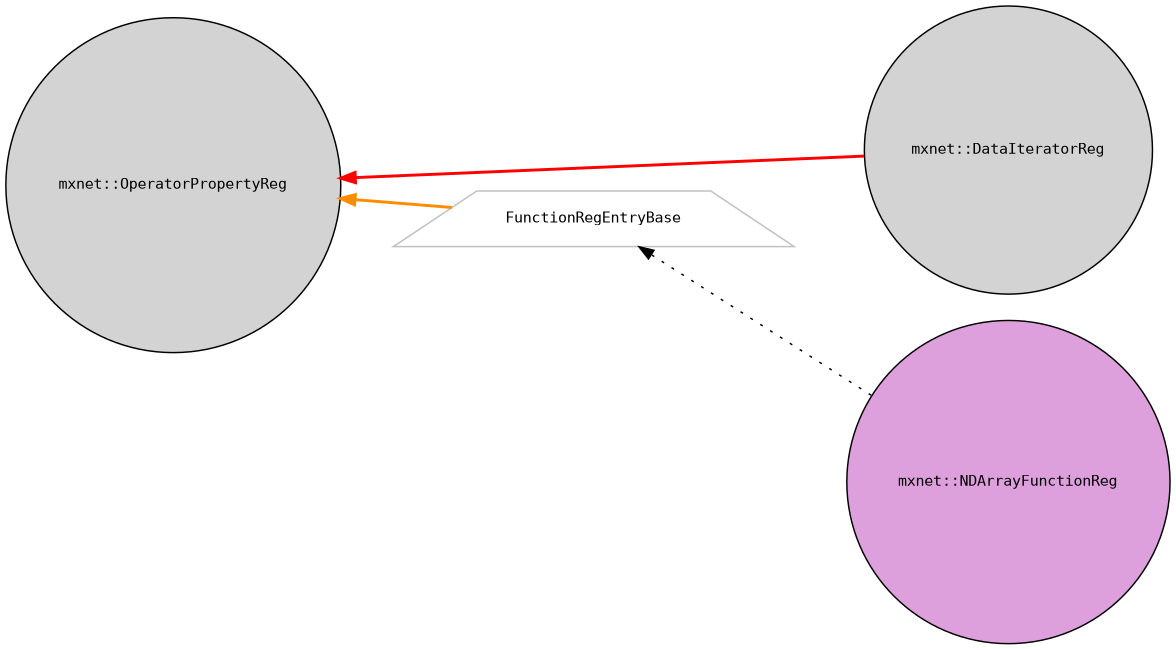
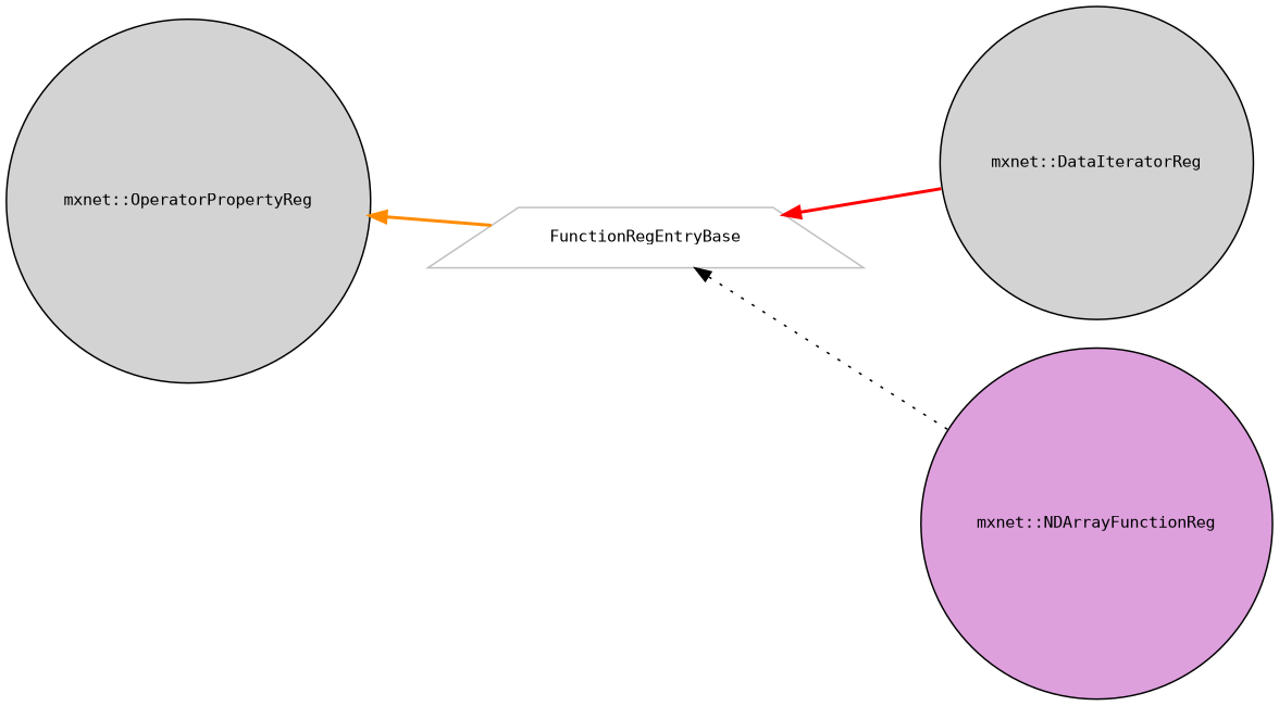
  digraph {
    fontname="DejaVu Sans Mono"
    rankdir=LR
    node [color=black fillcolor=lightgrey fontname="DejaVu Sans Mono" fontsize=10 shape=circle style=filled]
    edge [dir=back fontname="DejaVu Sans Mono" fontsize=10 labelfontname=Helvetica labelfontsize=10 style=bold]
    n1 [color=grey75 fillcolor=white height=0.2 label=FunctionRegEntryBase shape=trapezium width=0.4]
    n2 [height=0.2 label="mxnet::DataIteratorReg" width=0.4]
    n3 [fillcolor=plum height=0.2 label="mxnet::NDArrayFunctionReg" width=0.4]
    n4 [height=0.2 label="mxnet::OperatorPropertyReg" width=0.4]
-   n4 -> n2 [color=red]
+   n1 -> n2 [color=red]
    n1 -> n3 [color=black style=dotted]
    n4 -> n1 [color=darkorange]
  }
